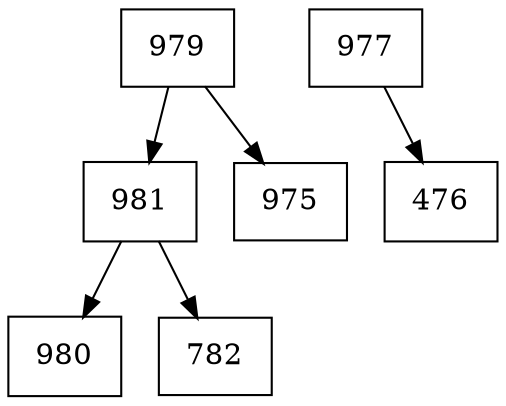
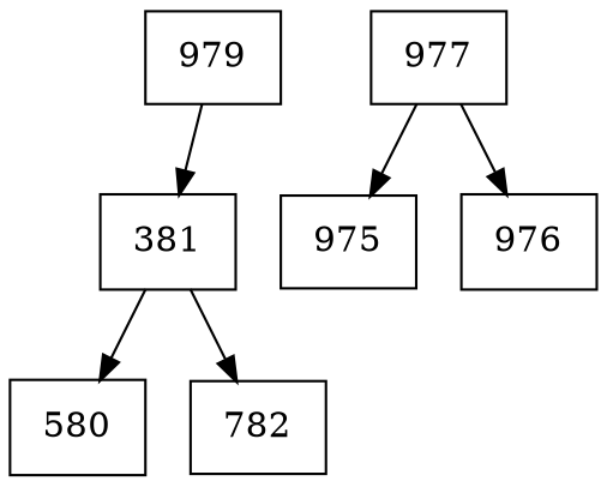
  digraph {
    concentrate=true
    rankdir=UD
    node [shape=record]
    n1 [label=979]
-   n2 [label=981]
+   n2 [label=381]
    n3 [label=977]
-   n4 [label=476]
+   n4 [label=976]
    n5 [label=975]
-   n6 [label=980]
+   n6 [label=580]
    n7 [label=782]
    n1 -> n2
    n2 -> n6
    n2 -> n7
    n3 -> n4
-   n1 -> n5
+   n3 -> n5
  }
